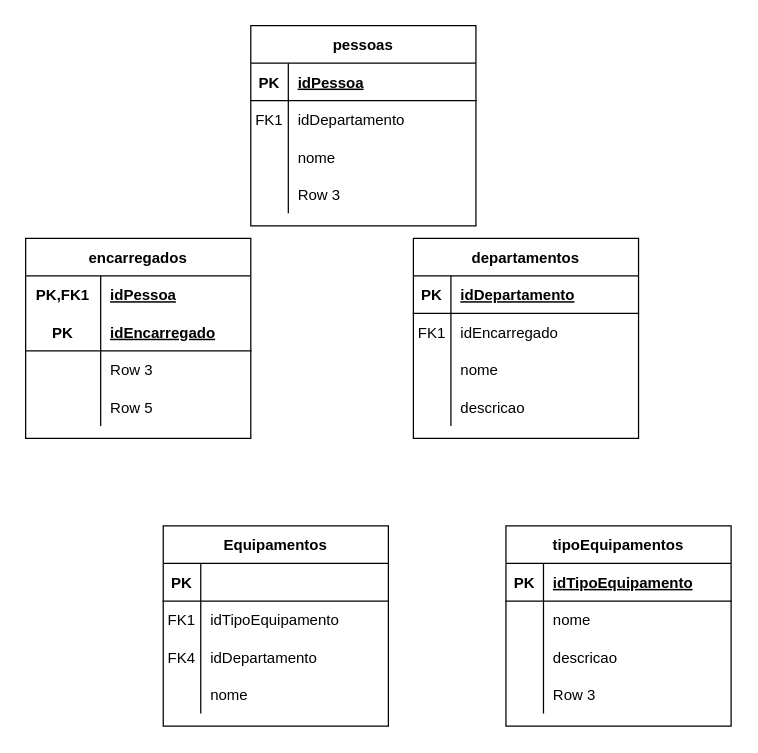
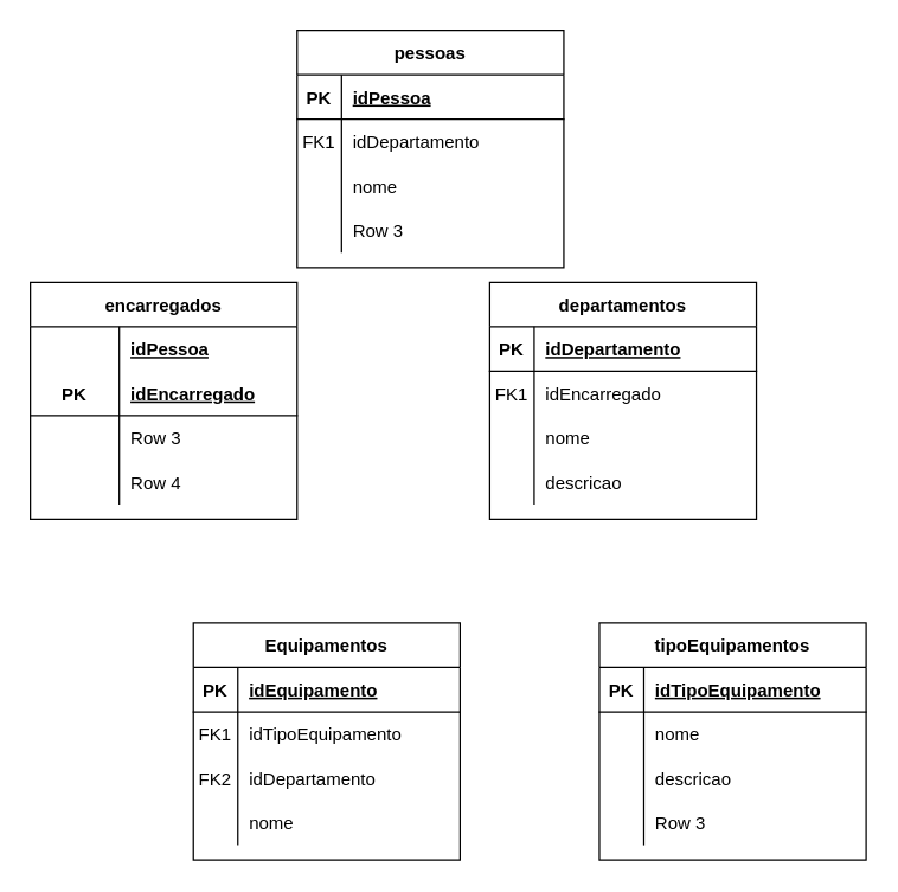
  <mxCell id="0" />
  <mxCell id="1" parent="0" />
  <mxCell id="2" value="Equipamentos" style="shape=table;startSize=30;container=1;collapsible=1;childLayout=tableLayout;fixedRows=1;rowLines=0;fontStyle=1;align=center;resizeLast=1;" vertex="1" parent="1"><mxGeometry x="130" y="420" width="180" height="160" as="geometry" /></mxCell>
  <mxCell id="3" value="" style="shape=partialRectangle;collapsible=0;dropTarget=0;pointerEvents=0;fillColor=none;top=0;left=0;bottom=1;right=0;points=[[0,0.5],[1,0.5]];portConstraint=eastwest;" vertex="1" parent="2"><mxGeometry y="30" width="180" height="30" as="geometry" /></mxCell>
  <mxCell id="4" value="PK" style="shape=partialRectangle;connectable=0;fillColor=none;top=0;left=0;bottom=0;right=0;fontStyle=1;overflow=hidden;" vertex="1" parent="3"><mxGeometry width="30" height="30" as="geometry" /></mxCell>
+ <mxCell id="5" value="idEquipamento" style="shape=partialRectangle;connectable=0;fillColor=none;top=0;left=0;bottom=0;right=0;align=left;spacingLeft=6;fontStyle=5;overflow=hidden;" vertex="1" parent="3"><mxGeometry x="30" width="150" height="30" as="geometry" /></mxCell>
  <mxCell id="6" value="" style="shape=partialRectangle;collapsible=0;dropTarget=0;pointerEvents=0;fillColor=none;top=0;left=0;bottom=0;right=0;points=[[0,0.5],[1,0.5]];portConstraint=eastwest;" vertex="1" parent="2"><mxGeometry y="60" width="180" height="30" as="geometry" /></mxCell>
  <mxCell id="7" value="FK1" style="shape=partialRectangle;connectable=0;fillColor=none;top=0;left=0;bottom=0;right=0;editable=1;overflow=hidden;" vertex="1" parent="6"><mxGeometry width="30" height="30" as="geometry" /></mxCell>
  <mxCell id="8" value="idTipoEquipamento" style="shape=partialRectangle;connectable=0;fillColor=none;top=0;left=0;bottom=0;right=0;align=left;spacingLeft=6;overflow=hidden;" vertex="1" parent="6"><mxGeometry x="30" width="150" height="30" as="geometry" /></mxCell>
  <mxCell id="9" value="" style="shape=partialRectangle;collapsible=0;dropTarget=0;pointerEvents=0;fillColor=none;top=0;left=0;bottom=0;right=0;points=[[0,0.5],[1,0.5]];portConstraint=eastwest;" vertex="1" parent="2"><mxGeometry y="90" width="180" height="30" as="geometry" /></mxCell>
- <mxCell id="10" value="FK4" style="shape=partialRectangle;connectable=0;fillColor=none;top=0;left=0;bottom=0;right=0;editable=1;overflow=hidden;" vertex="1" parent="9"><mxGeometry width="30" height="30" as="geometry" /></mxCell>
+ <mxCell id="10" value="FK2" style="shape=partialRectangle;connectable=0;fillColor=none;top=0;left=0;bottom=0;right=0;editable=1;overflow=hidden;" vertex="1" parent="9"><mxGeometry width="30" height="30" as="geometry" /></mxCell>
  <mxCell id="11" value="idDepartamento" style="shape=partialRectangle;connectable=0;fillColor=none;top=0;left=0;bottom=0;right=0;align=left;spacingLeft=6;overflow=hidden;" vertex="1" parent="9"><mxGeometry x="30" width="150" height="30" as="geometry" /></mxCell>
  <mxCell id="12" value="" style="shape=partialRectangle;collapsible=0;dropTarget=0;pointerEvents=0;fillColor=none;top=0;left=0;bottom=0;right=0;points=[[0,0.5],[1,0.5]];portConstraint=eastwest;" vertex="1" parent="2"><mxGeometry y="120" width="180" height="30" as="geometry" /></mxCell>
  <mxCell id="13" value="" style="shape=partialRectangle;connectable=0;fillColor=none;top=0;left=0;bottom=0;right=0;editable=1;overflow=hidden;" vertex="1" parent="12"><mxGeometry width="30" height="30" as="geometry" /></mxCell>
  <mxCell id="14" value="nome" style="shape=partialRectangle;connectable=0;fillColor=none;top=0;left=0;bottom=0;right=0;align=left;spacingLeft=6;overflow=hidden;" vertex="1" parent="12"><mxGeometry x="30" width="150" height="30" as="geometry" /></mxCell>
  <mxCell id="15" value="tipoEquipamentos" style="shape=table;startSize=30;container=1;collapsible=1;childLayout=tableLayout;fixedRows=1;rowLines=0;fontStyle=1;align=center;resizeLast=1;" vertex="1" parent="1"><mxGeometry x="404" y="420" width="180" height="160" as="geometry" /></mxCell>
  <mxCell id="16" value="" style="shape=partialRectangle;collapsible=0;dropTarget=0;pointerEvents=0;fillColor=none;top=0;left=0;bottom=1;right=0;points=[[0,0.5],[1,0.5]];portConstraint=eastwest;" vertex="1" parent="15"><mxGeometry y="30" width="180" height="30" as="geometry" /></mxCell>
  <mxCell id="17" value="PK" style="shape=partialRectangle;connectable=0;fillColor=none;top=0;left=0;bottom=0;right=0;fontStyle=1;overflow=hidden;" vertex="1" parent="16"><mxGeometry width="30" height="30" as="geometry" /></mxCell>
  <mxCell id="18" value="idTipoEquipamento" style="shape=partialRectangle;connectable=0;fillColor=none;top=0;left=0;bottom=0;right=0;align=left;spacingLeft=6;fontStyle=5;overflow=hidden;" vertex="1" parent="16"><mxGeometry x="30" width="150" height="30" as="geometry" /></mxCell>
  <mxCell id="19" value="" style="shape=partialRectangle;collapsible=0;dropTarget=0;pointerEvents=0;fillColor=none;top=0;left=0;bottom=0;right=0;points=[[0,0.5],[1,0.5]];portConstraint=eastwest;" vertex="1" parent="15"><mxGeometry y="60" width="180" height="30" as="geometry" /></mxCell>
  <mxCell id="20" value="" style="shape=partialRectangle;connectable=0;fillColor=none;top=0;left=0;bottom=0;right=0;editable=1;overflow=hidden;" vertex="1" parent="19"><mxGeometry width="30" height="30" as="geometry" /></mxCell>
  <mxCell id="21" value="nome" style="shape=partialRectangle;connectable=0;fillColor=none;top=0;left=0;bottom=0;right=0;align=left;spacingLeft=6;overflow=hidden;" vertex="1" parent="19"><mxGeometry x="30" width="150" height="30" as="geometry" /></mxCell>
  <mxCell id="22" value="" style="shape=partialRectangle;collapsible=0;dropTarget=0;pointerEvents=0;fillColor=none;top=0;left=0;bottom=0;right=0;points=[[0,0.5],[1,0.5]];portConstraint=eastwest;" vertex="1" parent="15"><mxGeometry y="90" width="180" height="30" as="geometry" /></mxCell>
  <mxCell id="23" value="" style="shape=partialRectangle;connectable=0;fillColor=none;top=0;left=0;bottom=0;right=0;editable=1;overflow=hidden;" vertex="1" parent="22"><mxGeometry width="30" height="30" as="geometry" /></mxCell>
  <mxCell id="24" value="descricao" style="shape=partialRectangle;connectable=0;fillColor=none;top=0;left=0;bottom=0;right=0;align=left;spacingLeft=6;overflow=hidden;" vertex="1" parent="22"><mxGeometry x="30" width="150" height="30" as="geometry" /></mxCell>
  <mxCell id="25" value="" style="shape=partialRectangle;collapsible=0;dropTarget=0;pointerEvents=0;fillColor=none;top=0;left=0;bottom=0;right=0;points=[[0,0.5],[1,0.5]];portConstraint=eastwest;" vertex="1" parent="15"><mxGeometry y="120" width="180" height="30" as="geometry" /></mxCell>
  <mxCell id="26" value="" style="shape=partialRectangle;connectable=0;fillColor=none;top=0;left=0;bottom=0;right=0;editable=1;overflow=hidden;" vertex="1" parent="25"><mxGeometry width="30" height="30" as="geometry" /></mxCell>
  <mxCell id="27" value="Row 3" style="shape=partialRectangle;connectable=0;fillColor=none;top=0;left=0;bottom=0;right=0;align=left;spacingLeft=6;overflow=hidden;" vertex="1" parent="25"><mxGeometry x="30" width="150" height="30" as="geometry" /></mxCell>
  <mxCell id="28" value="departamentos" style="shape=table;startSize=30;container=1;collapsible=1;childLayout=tableLayout;fixedRows=1;rowLines=0;fontStyle=1;align=center;resizeLast=1;" vertex="1" parent="1"><mxGeometry x="330" y="190" width="180" height="160" as="geometry" /></mxCell>
  <mxCell id="29" value="" style="shape=partialRectangle;collapsible=0;dropTarget=0;pointerEvents=0;fillColor=none;top=0;left=0;bottom=1;right=0;points=[[0,0.5],[1,0.5]];portConstraint=eastwest;" vertex="1" parent="28"><mxGeometry y="30" width="180" height="30" as="geometry" /></mxCell>
  <mxCell id="30" value="PK" style="shape=partialRectangle;connectable=0;fillColor=none;top=0;left=0;bottom=0;right=0;fontStyle=1;overflow=hidden;" vertex="1" parent="29"><mxGeometry width="30" height="30" as="geometry" /></mxCell>
  <mxCell id="31" value="idDepartamento" style="shape=partialRectangle;connectable=0;fillColor=none;top=0;left=0;bottom=0;right=0;align=left;spacingLeft=6;fontStyle=5;overflow=hidden;" vertex="1" parent="29"><mxGeometry x="30" width="150" height="30" as="geometry" /></mxCell>
  <mxCell id="32" value="" style="shape=partialRectangle;collapsible=0;dropTarget=0;pointerEvents=0;fillColor=none;top=0;left=0;bottom=0;right=0;points=[[0,0.5],[1,0.5]];portConstraint=eastwest;" vertex="1" parent="28"><mxGeometry y="60" width="180" height="30" as="geometry" /></mxCell>
  <mxCell id="33" value="FK1" style="shape=partialRectangle;connectable=0;fillColor=none;top=0;left=0;bottom=0;right=0;editable=1;overflow=hidden;" vertex="1" parent="32"><mxGeometry width="30" height="30" as="geometry" /></mxCell>
  <mxCell id="34" value="idEncarregado" style="shape=partialRectangle;connectable=0;fillColor=none;top=0;left=0;bottom=0;right=0;align=left;spacingLeft=6;overflow=hidden;" vertex="1" parent="32"><mxGeometry x="30" width="150" height="30" as="geometry" /></mxCell>
  <mxCell id="35" value="" style="shape=partialRectangle;collapsible=0;dropTarget=0;pointerEvents=0;fillColor=none;top=0;left=0;bottom=0;right=0;points=[[0,0.5],[1,0.5]];portConstraint=eastwest;" vertex="1" parent="28"><mxGeometry y="90" width="180" height="30" as="geometry" /></mxCell>
  <mxCell id="36" value="" style="shape=partialRectangle;connectable=0;fillColor=none;top=0;left=0;bottom=0;right=0;editable=1;overflow=hidden;" vertex="1" parent="35"><mxGeometry width="30" height="30" as="geometry" /></mxCell>
  <mxCell id="37" value="nome" style="shape=partialRectangle;connectable=0;fillColor=none;top=0;left=0;bottom=0;right=0;align=left;spacingLeft=6;overflow=hidden;" vertex="1" parent="35"><mxGeometry x="30" width="150" height="30" as="geometry" /></mxCell>
  <mxCell id="38" value="" style="shape=partialRectangle;collapsible=0;dropTarget=0;pointerEvents=0;fillColor=none;top=0;left=0;bottom=0;right=0;points=[[0,0.5],[1,0.5]];portConstraint=eastwest;" vertex="1" parent="28"><mxGeometry y="120" width="180" height="30" as="geometry" /></mxCell>
  <mxCell id="39" value="" style="shape=partialRectangle;connectable=0;fillColor=none;top=0;left=0;bottom=0;right=0;editable=1;overflow=hidden;" vertex="1" parent="38"><mxGeometry width="30" height="30" as="geometry" /></mxCell>
  <mxCell id="40" value="descricao" style="shape=partialRectangle;connectable=0;fillColor=none;top=0;left=0;bottom=0;right=0;align=left;spacingLeft=6;overflow=hidden;" vertex="1" parent="38"><mxGeometry x="30" width="150" height="30" as="geometry" /></mxCell>
  <mxCell id="41" value="encarregados" style="shape=table;startSize=30;container=1;collapsible=1;childLayout=tableLayout;fixedRows=1;rowLines=0;fontStyle=1;align=center;resizeLast=1;" vertex="1" parent="1"><mxGeometry x="20" y="190" width="180" height="160" as="geometry" /></mxCell>
  <mxCell id="42" value="" style="shape=partialRectangle;collapsible=0;dropTarget=0;pointerEvents=0;fillColor=none;top=0;left=0;bottom=0;right=0;points=[[0,0.5],[1,0.5]];portConstraint=eastwest;" vertex="1" parent="41"><mxGeometry y="30" width="180" height="30" as="geometry" /></mxCell>
- <mxCell id="43" value="PK,FK1" style="shape=partialRectangle;connectable=0;fillColor=none;top=0;left=0;bottom=0;right=0;fontStyle=1;overflow=hidden;" vertex="1" parent="42"><mxGeometry width="60" height="30" as="geometry" /></mxCell>
  <mxCell id="44" value="idPessoa" style="shape=partialRectangle;connectable=0;fillColor=none;top=0;left=0;bottom=0;right=0;align=left;spacingLeft=6;fontStyle=5;overflow=hidden;" vertex="1" parent="42"><mxGeometry x="60" width="120" height="30" as="geometry" /></mxCell>
  <mxCell id="45" value="" style="shape=partialRectangle;collapsible=0;dropTarget=0;pointerEvents=0;fillColor=none;top=0;left=0;bottom=1;right=0;points=[[0,0.5],[1,0.5]];portConstraint=eastwest;" vertex="1" parent="41"><mxGeometry y="60" width="180" height="30" as="geometry" /></mxCell>
  <mxCell id="46" value="PK" style="shape=partialRectangle;connectable=0;fillColor=none;top=0;left=0;bottom=0;right=0;fontStyle=1;overflow=hidden;" vertex="1" parent="45"><mxGeometry width="60" height="30" as="geometry" /></mxCell>
  <mxCell id="47" value="idEncarregado" style="shape=partialRectangle;connectable=0;fillColor=none;top=0;left=0;bottom=0;right=0;align=left;spacingLeft=6;fontStyle=5;overflow=hidden;" vertex="1" parent="45"><mxGeometry x="60" width="120" height="30" as="geometry" /></mxCell>
  <mxCell id="48" value="" style="shape=partialRectangle;collapsible=0;dropTarget=0;pointerEvents=0;fillColor=none;top=0;left=0;bottom=0;right=0;points=[[0,0.5],[1,0.5]];portConstraint=eastwest;" vertex="1" parent="41"><mxGeometry y="90" width="180" height="30" as="geometry" /></mxCell>
  <mxCell id="49" value="" style="shape=partialRectangle;connectable=0;fillColor=none;top=0;left=0;bottom=0;right=0;editable=1;overflow=hidden;" vertex="1" parent="48"><mxGeometry width="60" height="30" as="geometry" /></mxCell>
  <mxCell id="50" value="Row 3" style="shape=partialRectangle;connectable=0;fillColor=none;top=0;left=0;bottom=0;right=0;align=left;spacingLeft=6;overflow=hidden;" vertex="1" parent="48"><mxGeometry x="60" width="120" height="30" as="geometry" /></mxCell>
  <mxCell id="51" value="" style="shape=partialRectangle;collapsible=0;dropTarget=0;pointerEvents=0;fillColor=none;top=0;left=0;bottom=0;right=0;points=[[0,0.5],[1,0.5]];portConstraint=eastwest;" vertex="1" parent="41"><mxGeometry y="120" width="180" height="30" as="geometry" /></mxCell>
  <mxCell id="52" value="" style="shape=partialRectangle;connectable=0;fillColor=none;top=0;left=0;bottom=0;right=0;editable=1;overflow=hidden;" vertex="1" parent="51"><mxGeometry width="60" height="30" as="geometry" /></mxCell>
- <mxCell id="53" value="Row 5" style="shape=partialRectangle;connectable=0;fillColor=none;top=0;left=0;bottom=0;right=0;align=left;spacingLeft=6;overflow=hidden;" vertex="1" parent="51"><mxGeometry x="60" width="120" height="30" as="geometry" /></mxCell>
+ <mxCell id="53" value="Row 4" style="shape=partialRectangle;connectable=0;fillColor=none;top=0;left=0;bottom=0;right=0;align=left;spacingLeft=6;overflow=hidden;" vertex="1" parent="51"><mxGeometry x="60" width="120" height="30" as="geometry" /></mxCell>
  <mxCell id="54" value="pessoas" style="shape=table;startSize=30;container=1;collapsible=1;childLayout=tableLayout;fixedRows=1;rowLines=0;fontStyle=1;align=center;resizeLast=1;" vertex="1" parent="1"><mxGeometry x="200" y="20" width="180" height="160" as="geometry" /></mxCell>
  <mxCell id="55" value="" style="shape=partialRectangle;collapsible=0;dropTarget=0;pointerEvents=0;fillColor=none;top=0;left=0;bottom=1;right=0;points=[[0,0.5],[1,0.5]];portConstraint=eastwest;" vertex="1" parent="54"><mxGeometry y="30" width="180" height="30" as="geometry" /></mxCell>
  <mxCell id="56" value="PK" style="shape=partialRectangle;connectable=0;fillColor=none;top=0;left=0;bottom=0;right=0;fontStyle=1;overflow=hidden;" vertex="1" parent="55"><mxGeometry width="30" height="30" as="geometry" /></mxCell>
  <mxCell id="57" value="idPessoa" style="shape=partialRectangle;connectable=0;fillColor=none;top=0;left=0;bottom=0;right=0;align=left;spacingLeft=6;fontStyle=5;overflow=hidden;" vertex="1" parent="55"><mxGeometry x="30" width="150" height="30" as="geometry" /></mxCell>
  <mxCell id="58" value="" style="shape=partialRectangle;collapsible=0;dropTarget=0;pointerEvents=0;fillColor=none;top=0;left=0;bottom=0;right=0;points=[[0,0.5],[1,0.5]];portConstraint=eastwest;" vertex="1" parent="54"><mxGeometry y="60" width="180" height="30" as="geometry" /></mxCell>
  <mxCell id="59" value="FK1" style="shape=partialRectangle;connectable=0;fillColor=none;top=0;left=0;bottom=0;right=0;editable=1;overflow=hidden;" vertex="1" parent="58"><mxGeometry width="30" height="30" as="geometry" /></mxCell>
  <mxCell id="60" value="idDepartamento" style="shape=partialRectangle;connectable=0;fillColor=none;top=0;left=0;bottom=0;right=0;align=left;spacingLeft=6;overflow=hidden;" vertex="1" parent="58"><mxGeometry x="30" width="150" height="30" as="geometry" /></mxCell>
  <mxCell id="61" value="" style="shape=partialRectangle;collapsible=0;dropTarget=0;pointerEvents=0;fillColor=none;top=0;left=0;bottom=0;right=0;points=[[0,0.5],[1,0.5]];portConstraint=eastwest;" vertex="1" parent="54"><mxGeometry y="90" width="180" height="30" as="geometry" /></mxCell>
  <mxCell id="62" value="" style="shape=partialRectangle;connectable=0;fillColor=none;top=0;left=0;bottom=0;right=0;editable=1;overflow=hidden;" vertex="1" parent="61"><mxGeometry width="30" height="30" as="geometry" /></mxCell>
  <mxCell id="63" value="nome" style="shape=partialRectangle;connectable=0;fillColor=none;top=0;left=0;bottom=0;right=0;align=left;spacingLeft=6;overflow=hidden;" vertex="1" parent="61"><mxGeometry x="30" width="150" height="30" as="geometry" /></mxCell>
  <mxCell id="64" value="" style="shape=partialRectangle;collapsible=0;dropTarget=0;pointerEvents=0;fillColor=none;top=0;left=0;bottom=0;right=0;points=[[0,0.5],[1,0.5]];portConstraint=eastwest;" vertex="1" parent="54"><mxGeometry y="120" width="180" height="30" as="geometry" /></mxCell>
  <mxCell id="65" value="" style="shape=partialRectangle;connectable=0;fillColor=none;top=0;left=0;bottom=0;right=0;editable=1;overflow=hidden;" vertex="1" parent="64"><mxGeometry width="30" height="30" as="geometry" /></mxCell>
  <mxCell id="66" value="Row 3" style="shape=partialRectangle;connectable=0;fillColor=none;top=0;left=0;bottom=0;right=0;align=left;spacingLeft=6;overflow=hidden;" vertex="1" parent="64"><mxGeometry x="30" width="150" height="30" as="geometry" /></mxCell>
